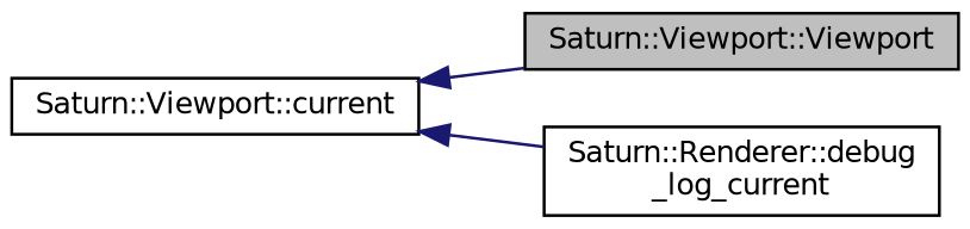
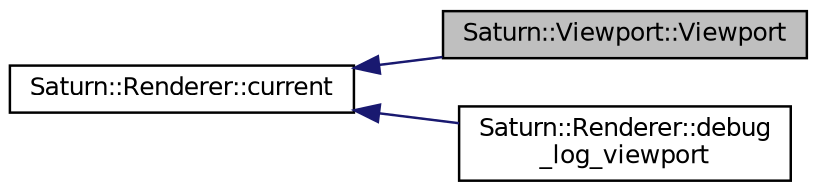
  digraph {
    rankdir=LR
    node [color=black fillcolor=white fontname=Helvetica fontsize=10 shape=record style=filled]
    edge [color=midnightblue dir=back fontname=Helvetica fontsize=10 labelfontname=Helvetica labelfontsize=10 style=solid]
    n1 [fillcolor=grey75 fontcolor=black height=0.2 label="Saturn::Viewport::Viewport" width=0.4]
-   n2 [height=0.2 label="Saturn::Viewport::current" width=0.4]
-   n3 [height=0.2 label="Saturn::Renderer::debug\l_log_current" width=0.4]
+   n2 [height=0.2 label="Saturn::Renderer::current" width=0.4]
+   n3 [height=0.2 label="Saturn::Renderer::debug\l_log_viewport" width=0.4]
    n2 -> n1
    n2 -> n3
  }
